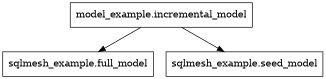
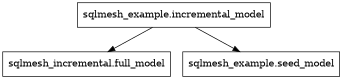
  digraph {
    node [shape=box]
-   "sqlmesh_example.incremental_model" [label="model_example.incremental_model"]
-   "sqlmesh_example.full_model"
+   "sqlmesh_example.incremental_model"
+   "sqlmesh_example.full_model" [label="sqlmesh_incremental.full_model"]
    "sqlmesh_example.seed_model"
    "sqlmesh_example.incremental_model" -> "sqlmesh_example.full_model"
    "sqlmesh_example.incremental_model" -> "sqlmesh_example.seed_model"
  }
